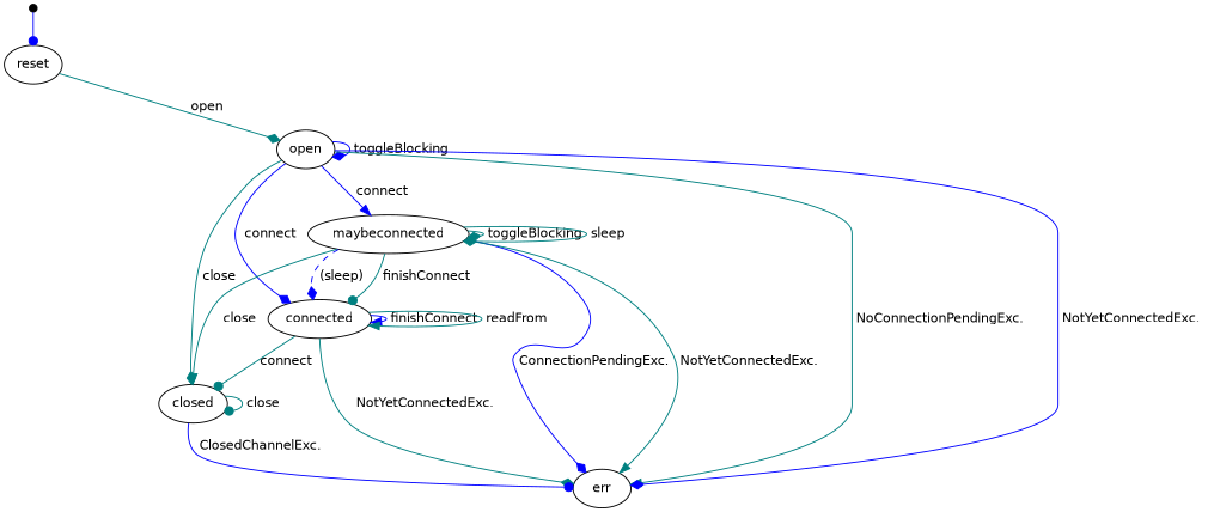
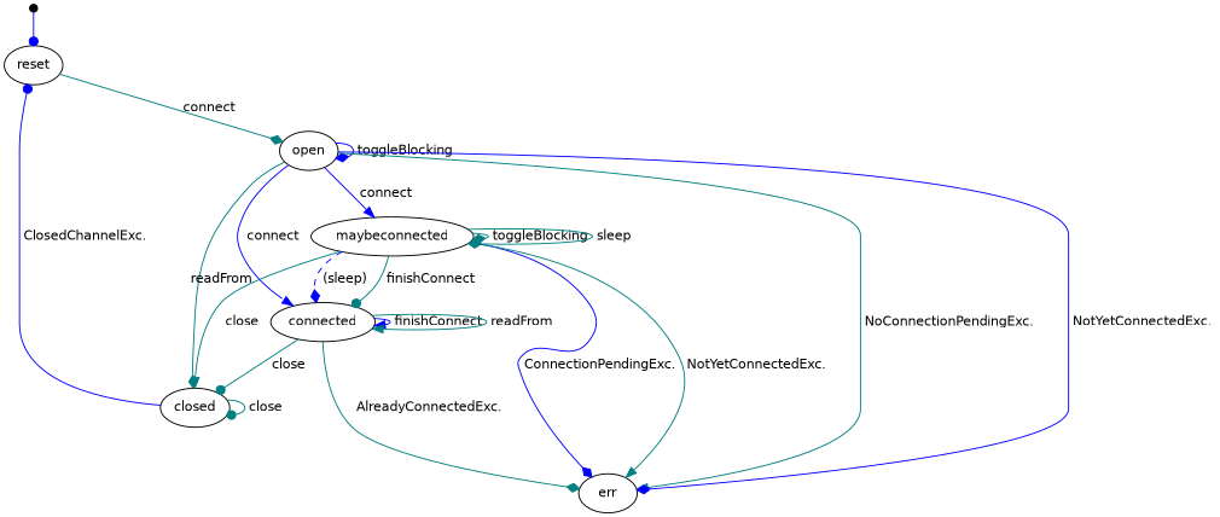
  digraph {
    nodesep=0.2
    rankdir=TB
    ranksep=0.4
    node [fontname=Helvetica fontsize=12.0 margin=0.07]
    edge [arrowhead=diamond color=teal fontname=Helvetica fontsize=12.0 margin=0.05]
    "" [height=0.1 shape=point]
    reset
    open
    connected
    err
    closed
    maybeconnected
    "" -> reset [arrowhead=dot color=blue]
-   reset -> open [label=" open "]
+   reset -> open [label=" connect "]
    open -> open [color=blue label=" toggleBlocking "]
-   open -> connected [color=blue label=" connect "]
+   open -> connected [arrowhead=normal color=blue label=" connect "]
    open -> err [arrowhead=normal label=" NoConnectionPendingExc. "]
    open -> err [color=blue label=" NotYetConnectedExc. "]
-   open -> closed [label=" close "]
+   open -> closed [label=" readFrom "]
    open -> maybeconnected [arrowhead=normal color=blue label=" connect "]
    connected -> connected [arrowhead=normal color=blue label=" finishConnect "]
    connected -> connected [arrowhead=normal label=" readFrom "]
-   connected -> err [label=" NotYetConnectedExc. "]
-   connected -> closed [arrowhead=dot label=" connect "]
-   closed -> err [arrowhead=dot color=blue label=" ClosedChannelExc. "]
+   connected -> err [label=" AlreadyConnectedExc. "]
+   connected -> closed [arrowhead=dot label=" close "]
+   closed -> reset [arrowhead=dot color=blue label=" ClosedChannelExc. "]
    closed -> closed [arrowhead=dot label=" close "]
    maybeconnected -> connected [arrowhead=dot label=" finishConnect "]
    maybeconnected -> connected [color=blue label=" (sleep) " style=dashed]
    maybeconnected -> err [color=blue label=" ConnectionPendingExc. "]
    maybeconnected -> err [arrowhead=normal label=" NotYetConnectedExc. "]
    maybeconnected -> closed [arrowhead=normal label=" close "]
    maybeconnected -> maybeconnected [label=" toggleBlocking "]
    maybeconnected -> maybeconnected [label=" sleep "]
  }
